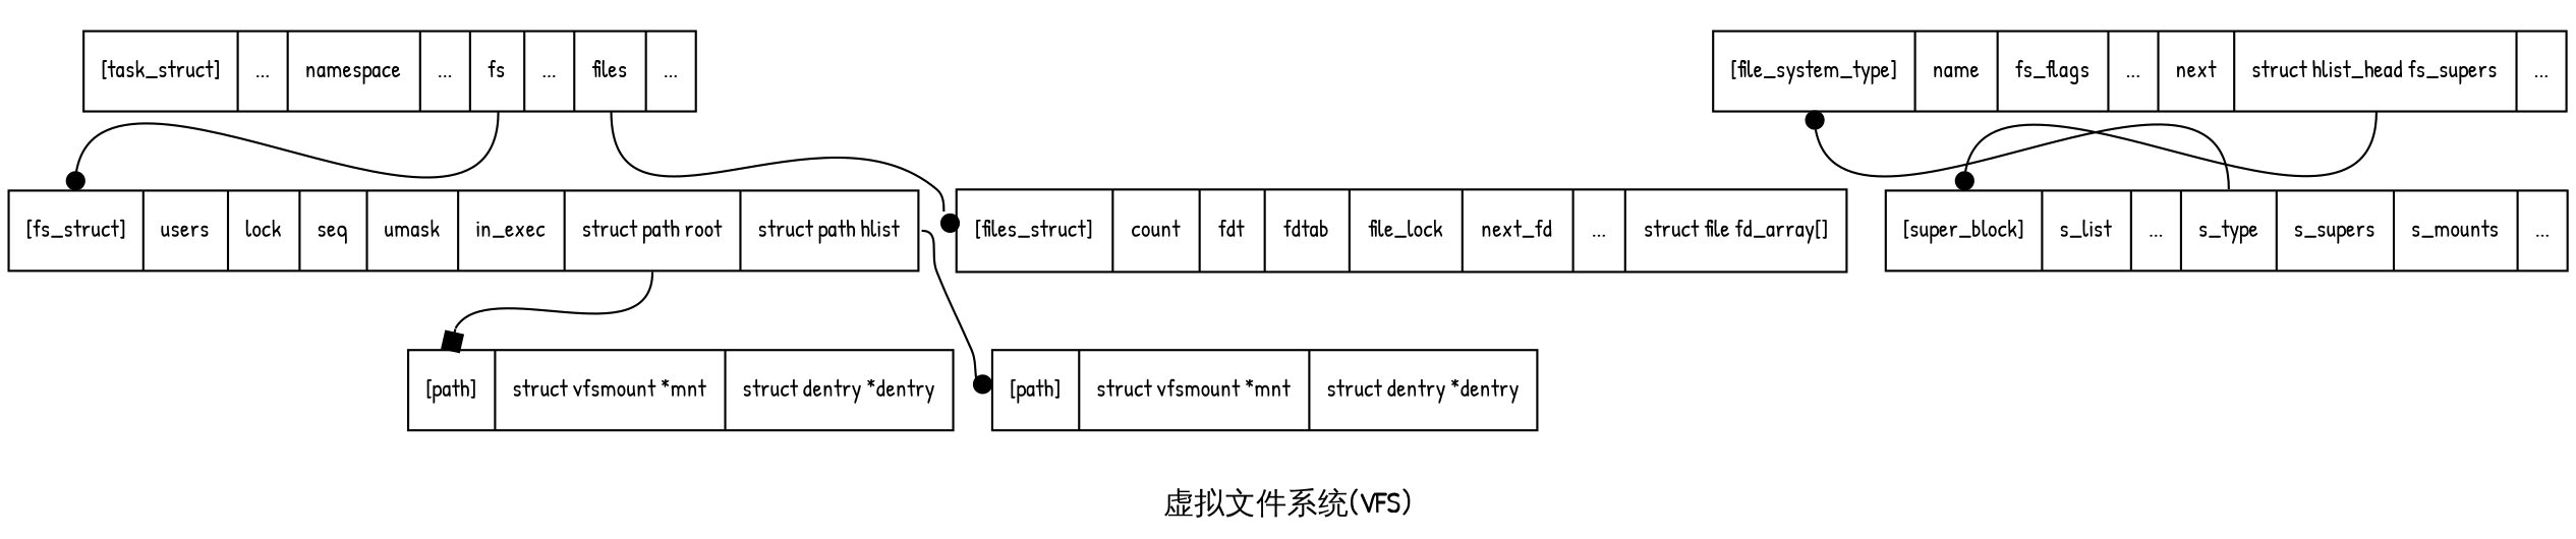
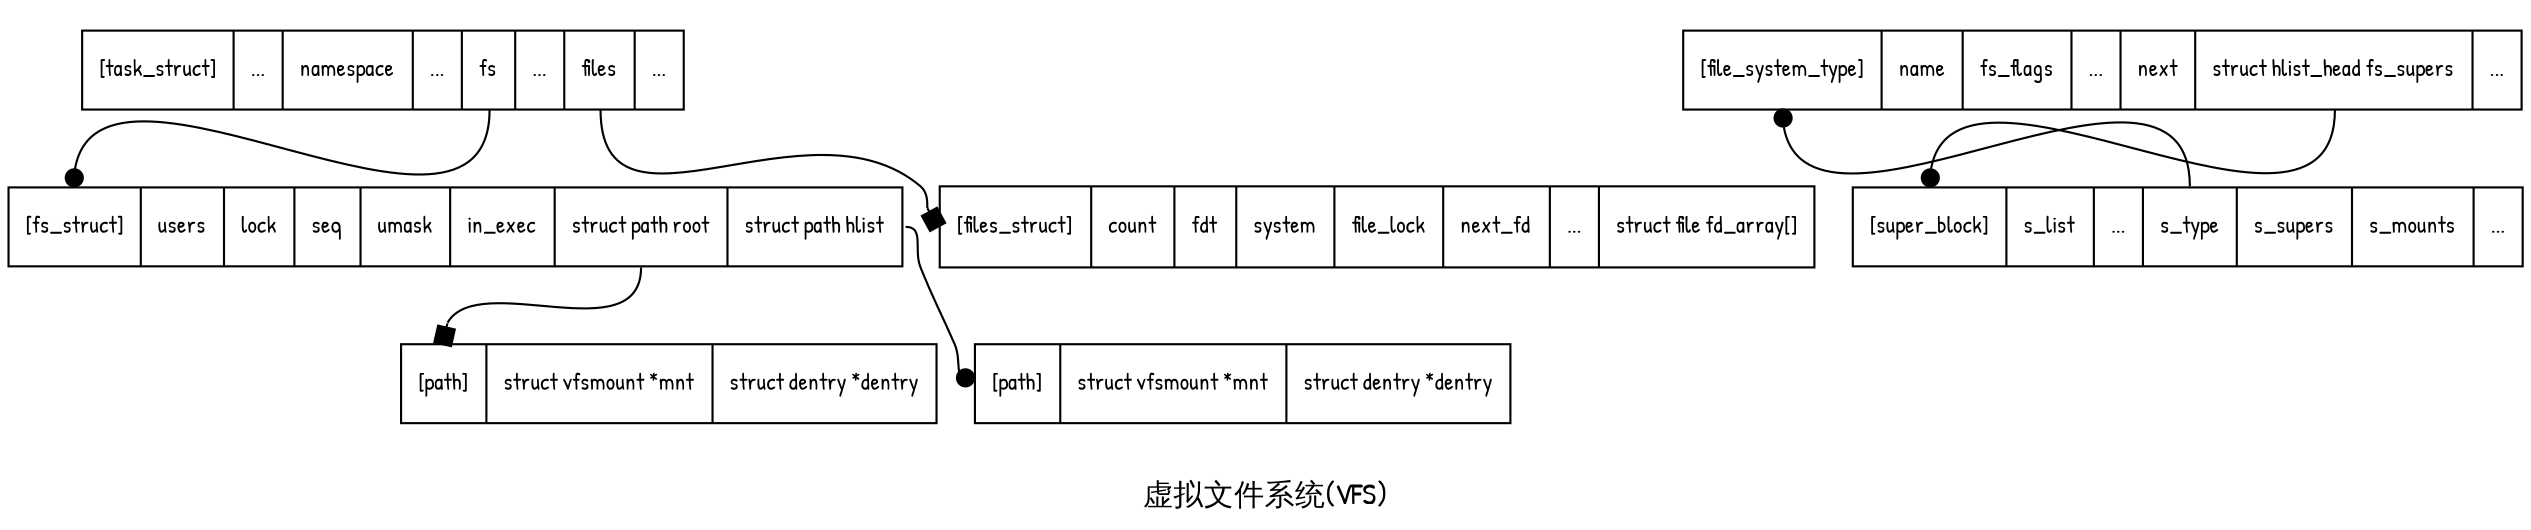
  digraph {
    fontname="Patrick Hand"
    label="虚拟文件系统(VFS)"
    rankdir=TB
    node [fontname="Patrick Hand" fontsize=11 shape=record]
    edge [arrowhead=dot fontname="Patrick Hand" headport=path]
    n1 [label="<task_struct> [task_struct] | ... | <namespace> namespace| ... |<fs> fs | ... |<files> files | <f3> ..."]
    n2 [label="<fs_struct> [fs_struct] |users|lock|seq|umask|in_exec|<root> struct path root| <pwd>  struct path hlist"]
-   n3 [label="<files_struct> [files_struct]|count| fdt | fdtab | file_lock | next_fd | ... |<fd_array> struct file fd_array[]  "]
+   n3 [label="<files_struct> [files_struct]|count| fdt | system | file_lock | next_fd | ... |<fd_array> struct file fd_array[]  "]
    n4 [label="<path> [path] |struct vfsmount *mnt | struct dentry *dentry"]
    n5 [label="<path> [path] |struct vfsmount *mnt | struct dentry *dentry"]
    n6 [label="<file_system_type> [file_system_type] | name| fs_flags|...| next | <fs_supers> struct hlist_head fs_supers| ... "]
    n7 [label="<super_block> [super_block] | s_list | ... | <type> s_type| s_supers |s_mounts| ..."]
    n1 -> n2 [headport=fs_struct tailport=fs]
-   n1 -> n3 [headport=files_struct tailport=files]
+   n1 -> n3 [arrowhead=box headport=files_struct tailport=files]
    n2 -> n4 [arrowhead=box tailport=root]
    n2 -> n5 [tailport=pwd]
    n6 -> n7 [headport=super_block tailport=fs_supers]
    n7 -> n6 [headport=file_system_type tailport=type]
  }
